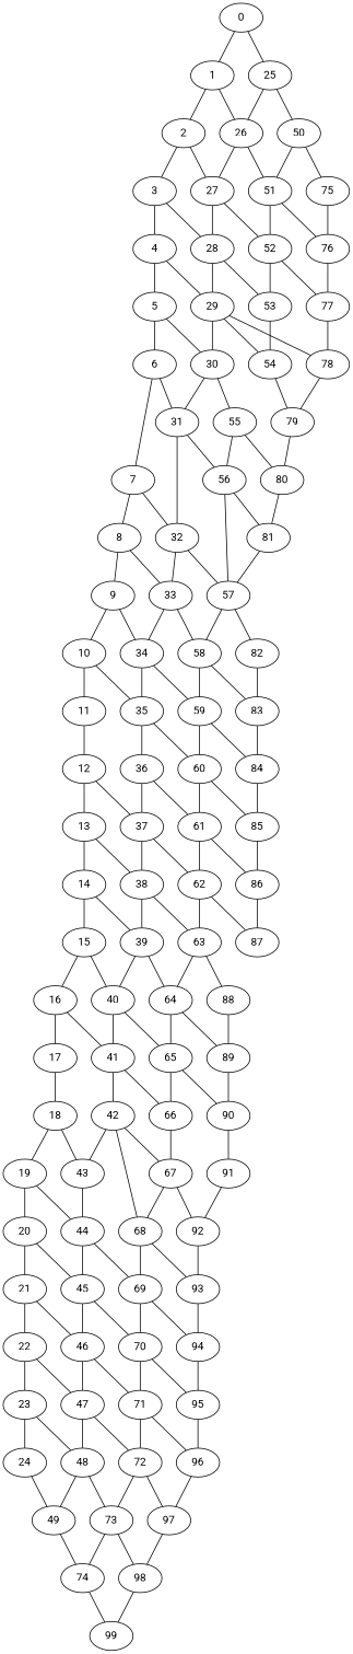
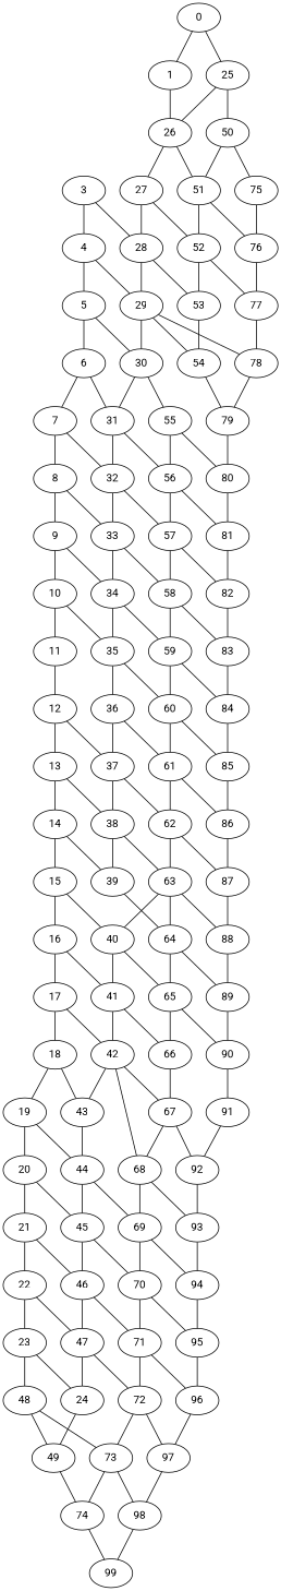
  graph {
    fontname=Roboto
    node [fontname=Roboto]
    edge [fontname=Roboto]
    0
    1
    25
-   2
    26
    50
    3
    27
    51
    4
    28
    52
    5
    29
    53
    6
    30
    54
    78
    7
    31
    55
    8
    32
    56
    9
    33
    57
    10
    34
    58
    11
    35
    59
    12
    36
    60
    13
    37
    61
    14
    38
    62
    15
    39
    63
    16
    40
    64
    17
    41
    65
    18
    42
    66
    19
    43
    67
    68
    20
    44
    21
    45
    69
    22
    46
    70
    23
    47
    71
    24
    48
    72
    49
    73
    74
    75
    76
    77
    79
    80
    81
    82
    83
    84
    85
    86
    87
    88
    89
    90
    92
    93
    94
    95
    96
    97
    98
    99
    91
    0 -- 1
    0 -- 25
-   1 -- 2
    1 -- 26
    25 -- 26
    25 -- 50
-   2 -- 3
-   2 -- 27
    26 -- 27
    26 -- 51
    50 -- 51
    50 -- 75
    3 -- 4
    3 -- 28
    27 -- 28
    27 -- 52
    51 -- 52
    51 -- 76
    4 -- 5
    4 -- 29
    28 -- 29
    28 -- 53
    52 -- 53
    52 -- 77
    5 -- 6
    5 -- 30
    29 -- 30
    29 -- 54
    29 -- 78
    53 -- 54
    6 -- 7
    6 -- 31
    30 -- 31
    30 -- 55
    54 -- 79
    78 -- 79
    7 -- 8
    7 -- 32
    31 -- 32
    31 -- 56
    55 -- 56
    55 -- 80
    8 -- 9
    8 -- 33
    32 -- 33
    32 -- 57
    56 -- 57
    56 -- 81
    9 -- 10
    9 -- 34
    33 -- 34
    33 -- 58
    57 -- 58
    57 -- 82
    10 -- 11
    10 -- 35
    34 -- 35
    34 -- 59
    58 -- 59
    58 -- 83
    11 -- 12
    35 -- 36
    35 -- 60
    59 -- 60
    59 -- 84
    12 -- 13
    12 -- 37
    36 -- 37
    36 -- 61
    60 -- 61
    60 -- 85
    13 -- 14
    13 -- 38
    37 -- 38
    37 -- 62
    61 -- 62
    61 -- 86
    14 -- 15
    14 -- 39
    38 -- 39
    38 -- 63
    62 -- 63
    62 -- 87
    15 -- 16
    15 -- 40
-   39 -- 40
+   63 -- 40
    39 -- 64
    63 -- 64
    63 -- 88
    16 -- 17
    16 -- 41
    40 -- 41
    40 -- 65
    64 -- 65
    64 -- 89
    17 -- 18
+   17 -- 42
    41 -- 42
    41 -- 66
    65 -- 66
    65 -- 90
    18 -- 19
    18 -- 43
    42 -- 43
    42 -- 67
    42 -- 68
    66 -- 67
    19 -- 20
    19 -- 44
    43 -- 44
    67 -- 68
    67 -- 92
    68 -- 69
    68 -- 93
    20 -- 21
    20 -- 45
    44 -- 45
    44 -- 69
    21 -- 22
    21 -- 46
    45 -- 46
    45 -- 70
    69 -- 70
    69 -- 94
    22 -- 23
    22 -- 47
    46 -- 47
    46 -- 71
    70 -- 71
    70 -- 95
    23 -- 24
    23 -- 48
-   47 -- 48
+   47 -- 24
    47 -- 72
    71 -- 72
    71 -- 96
    24 -- 49
    48 -- 49
    48 -- 73
    72 -- 73
    72 -- 97
    49 -- 74
    73 -- 74
    73 -- 98
    74 -- 99
    75 -- 76
    76 -- 77
    77 -- 78
    79 -- 80
    80 -- 81
-   81 -- 57
+   81 -- 82
    82 -- 83
    83 -- 84
    84 -- 85
    85 -- 86
    86 -- 87
+   87 -- 88
    88 -- 89
    89 -- 90
    90 -- 91
    92 -- 93
    93 -- 94
    94 -- 95
    95 -- 96
    96 -- 97
    97 -- 98
    98 -- 99
    91 -- 92
  }
